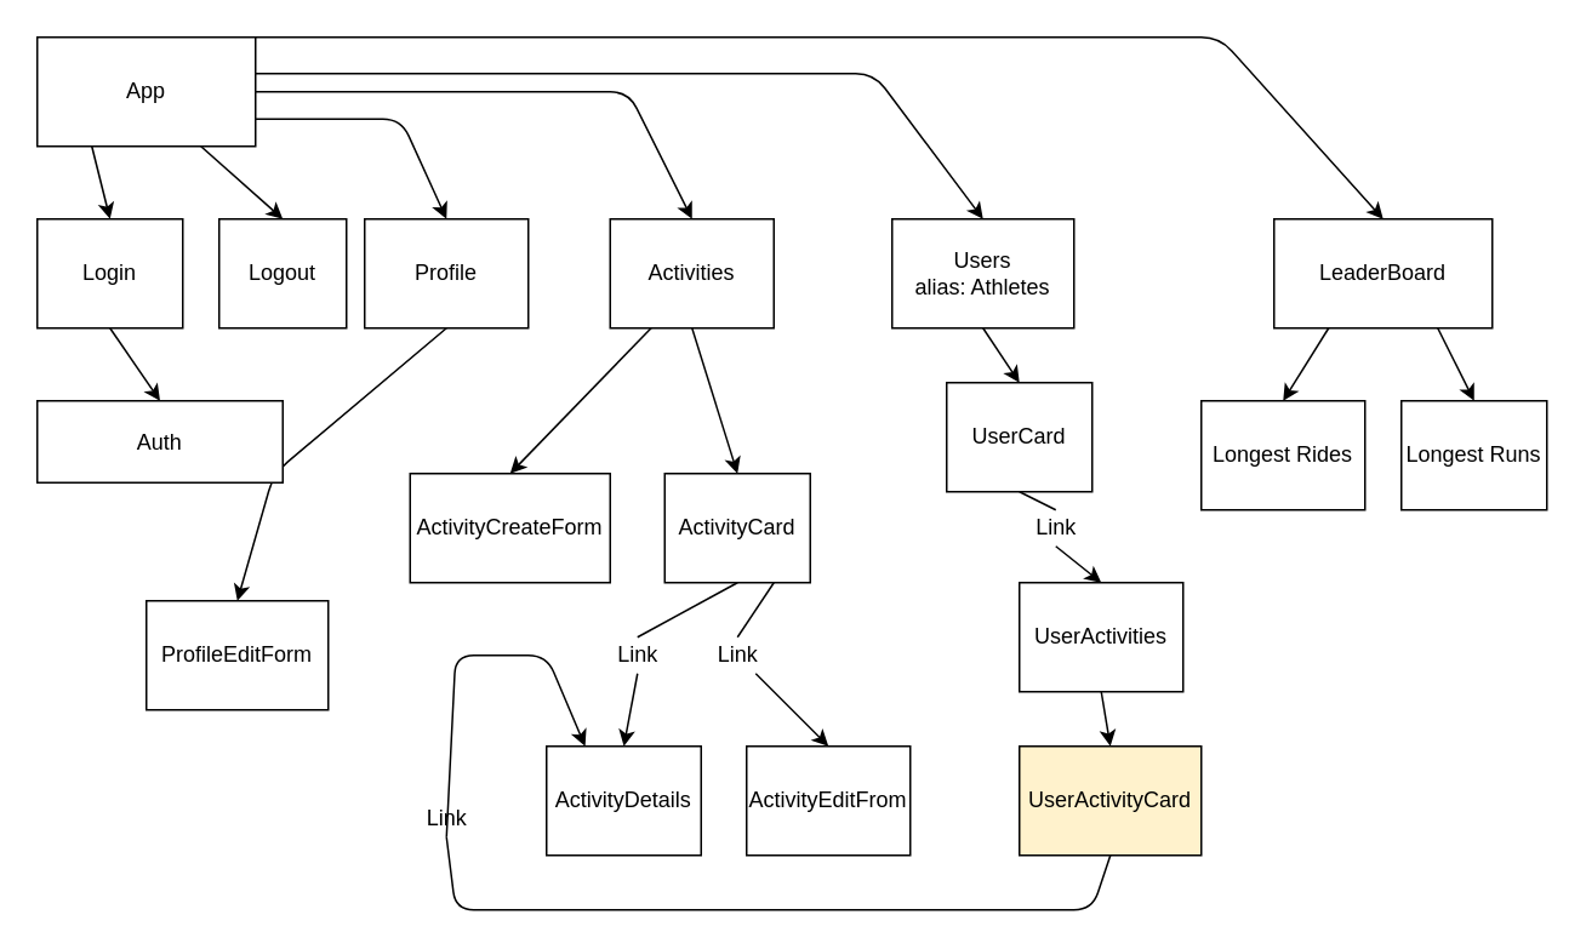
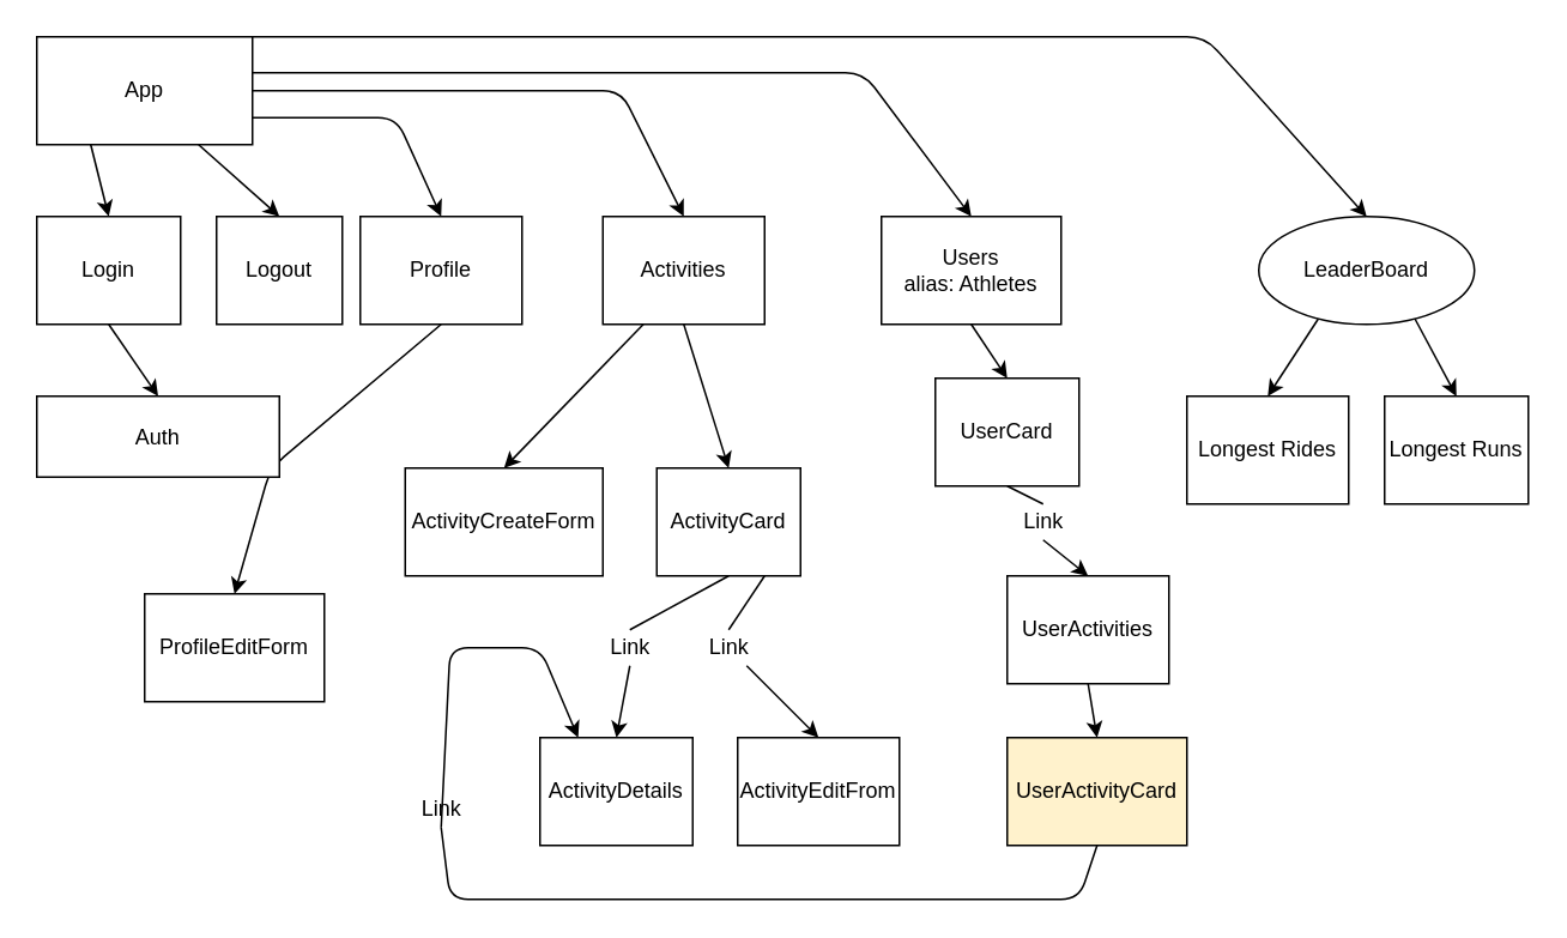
  <mxCell id="0" />
  <mxCell id="1" parent="0" />
  <mxCell id="2" style="edgeStyle=none;html=1;exitX=1;exitY=0;exitDx=0;exitDy=0;entryX=0.5;entryY=0;entryDx=0;entryDy=0;" edge="1" parent="1" source="8" target="28"><mxGeometry relative="1" as="geometry"><mxPoint x="760" y="34.667" as="targetPoint" /><Array as="points"><mxPoint x="670" y="20" /></Array></mxGeometry></mxCell>
  <mxCell id="3" style="edgeStyle=none;html=1;entryX=0.5;entryY=0;entryDx=0;entryDy=0;" edge="1" parent="1" target="22"><mxGeometry relative="1" as="geometry"><mxPoint x="620" y="50.667" as="targetPoint" /><mxPoint x="140" y="40" as="sourcePoint" /><Array as="points"><mxPoint x="480" y="40" /></Array></mxGeometry></mxCell>
  <mxCell id="4" style="edgeStyle=none;html=1;exitX=1;exitY=0.5;exitDx=0;exitDy=0;entryX=0.5;entryY=0;entryDx=0;entryDy=0;" edge="1" parent="1" source="8" target="15"><mxGeometry relative="1" as="geometry"><mxPoint x="420" y="65.333" as="targetPoint" /><Array as="points"><mxPoint x="345" y="50" /></Array></mxGeometry></mxCell>
  <mxCell id="5" style="edgeStyle=none;html=1;exitX=1;exitY=0.75;exitDx=0;exitDy=0;entryX=0.5;entryY=0;entryDx=0;entryDy=0;" edge="1" parent="1" source="8" target="12"><mxGeometry relative="1" as="geometry"><mxPoint x="310" y="65.333" as="targetPoint" /><Array as="points"><mxPoint x="220" y="65" /></Array></mxGeometry></mxCell>
  <mxCell id="6" style="edgeStyle=none;html=1;exitX=0.75;exitY=1;exitDx=0;exitDy=0;entryX=0.5;entryY=0;entryDx=0;entryDy=0;" edge="1" parent="1" source="8" target="20"><mxGeometry relative="1" as="geometry" /></mxCell>
  <mxCell id="7" style="edgeStyle=none;html=1;exitX=0.25;exitY=1;exitDx=0;exitDy=0;entryX=0.5;entryY=0;entryDx=0;entryDy=0;" edge="1" parent="1" source="8" target="10"><mxGeometry relative="1" as="geometry" /></mxCell>
  <mxCell id="8" value="App" style="whiteSpace=wrap;html=1;" parent="1" vertex="1"><mxGeometry x="20" width="120" height="60" as="geometry" y="20" /></mxCell>
  <mxCell id="9" style="edgeStyle=none;html=1;exitX=0.5;exitY=1;exitDx=0;exitDy=0;entryX=0.5;entryY=0;entryDx=0;entryDy=0;" parent="1" source="10" edge="1" target="19"><mxGeometry relative="1" as="geometry"><mxPoint x="80" y="210" as="targetPoint" /></mxGeometry></mxCell>
  <mxCell id="10" value="Login" style="whiteSpace=wrap;html=1;" parent="1" vertex="1"><mxGeometry x="20" y="120" width="80" height="60" as="geometry" /></mxCell>
  <mxCell id="11" style="edgeStyle=none;html=1;exitX=0.5;exitY=1;exitDx=0;exitDy=0;entryX=0.5;entryY=0;entryDx=0;entryDy=0;" edge="1" parent="1" source="12" target="41"><mxGeometry relative="1" as="geometry"><mxPoint x="110" y="270" as="targetPoint" /><Array as="points"><mxPoint x="150" y="260" /></Array></mxGeometry></mxCell>
  <mxCell id="12" value="Profile" style="whiteSpace=wrap;html=1;" parent="1" vertex="1"><mxGeometry x="200" y="120" width="90" height="60" as="geometry" /></mxCell>
  <mxCell id="13" style="edgeStyle=none;html=1;exitX=0.5;exitY=1;exitDx=0;exitDy=0;entryX=0.5;entryY=0;entryDx=0;entryDy=0;" edge="1" parent="1" source="15" target="18"><mxGeometry relative="1" as="geometry" /></mxCell>
  <mxCell id="14" style="edgeStyle=none;html=1;exitX=0.25;exitY=1;exitDx=0;exitDy=0;entryX=0.5;entryY=0;entryDx=0;entryDy=0;" edge="1" parent="1" source="15" target="31"><mxGeometry relative="1" as="geometry" /></mxCell>
  <mxCell id="15" value="Activities" style="whiteSpace=wrap;html=1;" parent="1" vertex="1"><mxGeometry x="335" y="120" width="90" height="60" as="geometry" /></mxCell>
  <mxCell id="16" style="edgeStyle=none;html=1;exitX=0.5;exitY=1;exitDx=0;exitDy=0;entryX=0.5;entryY=0;entryDx=0;entryDy=0;startArrow=none;" edge="1" parent="1" source="33" target="32"><mxGeometry relative="1" as="geometry"><mxPoint x="330" y="400" as="targetPoint" /></mxGeometry></mxCell>
  <mxCell id="17" style="edgeStyle=none;html=1;exitX=0.75;exitY=1;exitDx=0;exitDy=0;entryX=0.5;entryY=0;entryDx=0;entryDy=0;startArrow=none;" edge="1" parent="1" source="35" target="23"><mxGeometry relative="1" as="geometry" /></mxCell>
  <mxCell id="18" value="ActivityCard" style="whiteSpace=wrap;html=1;" parent="1" vertex="1"><mxGeometry x="365" y="260" width="80" height="60" as="geometry" /></mxCell>
  <mxCell id="19" value="Auth" style="whiteSpace=wrap;html=1;" parent="1" vertex="1"><mxGeometry x="20" y="220" width="135" height="45" as="geometry" /></mxCell>
  <mxCell id="20" value="Logout" style="whiteSpace=wrap;html=1;" parent="1" vertex="1"><mxGeometry x="120" y="120" width="70" height="60" as="geometry" /></mxCell>
  <mxCell id="21" style="edgeStyle=none;html=1;exitX=0.5;exitY=1;exitDx=0;exitDy=0;entryX=0.5;entryY=0;entryDx=0;entryDy=0;" edge="1" parent="1" source="22" target="43"><mxGeometry relative="1" as="geometry" /></mxCell>
  <mxCell id="22" value="Users&lt;br&gt;alias: Athletes" style="whiteSpace=wrap;html=1;" vertex="1" parent="1"><mxGeometry x="490" y="120" width="100" height="60" as="geometry" /></mxCell>
  <mxCell id="23" value="ActivityEditFrom" style="whiteSpace=wrap;html=1;" vertex="1" parent="1"><mxGeometry x="410" y="410" width="90" height="60" as="geometry" /></mxCell>
  <mxCell id="24" style="edgeStyle=none;html=1;exitX=0.5;exitY=1;exitDx=0;exitDy=0;entryX=0.5;entryY=0;entryDx=0;entryDy=0;" edge="1" parent="1" source="25" target="38"><mxGeometry relative="1" as="geometry" /></mxCell>
  <mxCell id="25" value="UserActivities" style="whiteSpace=wrap;html=1;" vertex="1" parent="1"><mxGeometry x="560" y="320" width="90" height="60" as="geometry" /></mxCell>
  <mxCell id="26" style="edgeStyle=none;html=1;exitX=0.75;exitY=1;exitDx=0;exitDy=0;entryX=0.5;entryY=0;entryDx=0;entryDy=0;" edge="1" source="28" parent="1" target="29"><mxGeometry relative="1" as="geometry"><mxPoint x="610" y="210" as="targetPoint" /></mxGeometry></mxCell>
  <mxCell id="27" style="edgeStyle=none;html=1;exitX=0.25;exitY=1;exitDx=0;exitDy=0;entryX=0.5;entryY=0;entryDx=0;entryDy=0;" edge="1" source="28" parent="1" target="30"><mxGeometry relative="1" as="geometry"><mxPoint x="560" y="280" as="targetPoint" /></mxGeometry></mxCell>
- <mxCell id="28" value="LeaderBoard" style="whiteSpace=wrap;html=1;" vertex="1" parent="1"><mxGeometry x="700" y="120" width="120" height="60" as="geometry" /></mxCell>
+ <mxCell id="28" value="LeaderBoard" style="ellipse;whiteSpace=wrap;html=1;" vertex="1" parent="1"><mxGeometry x="700" y="120" width="120" height="60" as="geometry" /></mxCell>
  <mxCell id="29" value="Longest Runs" style="whiteSpace=wrap;html=1;" vertex="1" parent="1"><mxGeometry x="770" y="220" width="80" height="60" as="geometry" /></mxCell>
  <mxCell id="30" value="Longest Rides" style="whiteSpace=wrap;html=1;" vertex="1" parent="1"><mxGeometry x="660" y="220" width="90" height="60" as="geometry" /></mxCell>
  <mxCell id="31" value="ActivityCreateForm" style="whiteSpace=wrap;html=1;" vertex="1" parent="1"><mxGeometry x="225" y="260" width="110" height="60" as="geometry" /></mxCell>
  <mxCell id="32" value="ActivityDetails" style="whiteSpace=wrap;html=1;" vertex="1" parent="1"><mxGeometry x="300" y="410" width="85" height="60" as="geometry" /></mxCell>
  <mxCell id="33" value="Link" style="text;html=1;align=center;verticalAlign=middle;resizable=0;points=[];autosize=1;strokeColor=none;fillColor=none;" vertex="1" parent="1"><mxGeometry x="330" y="350" width="40" height="20" as="geometry" /></mxCell>
  <mxCell id="34" value="" style="edgeStyle=none;html=1;exitX=0.5;exitY=1;exitDx=0;exitDy=0;entryX=0.5;entryY=0;entryDx=0;entryDy=0;endArrow=none;" edge="1" parent="1" source="18" target="33"><mxGeometry relative="1" as="geometry"><mxPoint x="342.5" y="410" as="targetPoint" /><mxPoint x="350" y="320" as="sourcePoint" /></mxGeometry></mxCell>
  <mxCell id="35" value="Link" style="text;html=1;align=center;verticalAlign=middle;resizable=0;points=[];autosize=1;strokeColor=none;fillColor=none;" vertex="1" parent="1"><mxGeometry x="385" y="350" width="40" height="20" as="geometry" /></mxCell>
  <mxCell id="36" value="" style="edgeStyle=none;html=1;exitX=0.75;exitY=1;exitDx=0;exitDy=0;entryX=0.5;entryY=0;entryDx=0;entryDy=0;endArrow=none;" edge="1" parent="1" source="18" target="35"><mxGeometry relative="1" as="geometry"><mxPoint x="370" y="320" as="sourcePoint" /><mxPoint x="455" y="410" as="targetPoint" /></mxGeometry></mxCell>
  <mxCell id="37" style="edgeStyle=none;html=1;exitX=0.5;exitY=1;exitDx=0;exitDy=0;entryX=0.25;entryY=0;entryDx=0;entryDy=0;startArrow=none;" edge="1" parent="1" source="39" target="32"><mxGeometry relative="1" as="geometry"><mxPoint x="320" y="360" as="targetPoint" /><Array as="points"><mxPoint x="250" y="360" /><mxPoint x="300" y="360" /></Array></mxGeometry></mxCell>
  <mxCell id="38" value="UserActivityCard" style="whiteSpace=wrap;html=1;fillColor=#fff2cc;" vertex="1" parent="1"><mxGeometry x="560" y="410" width="100" height="60" as="geometry" /></mxCell>
  <mxCell id="39" value="Link" style="text;html=1;align=center;verticalAlign=middle;resizable=0;points=[];autosize=1;strokeColor=none;fillColor=none;" vertex="1" parent="1"><mxGeometry x="225" y="440" width="40" height="20" as="geometry" /></mxCell>
  <mxCell id="40" value="" style="edgeStyle=none;html=1;exitX=0.5;exitY=1;exitDx=0;exitDy=0;endArrow=none;" edge="1" parent="1" source="38"><mxGeometry relative="1" as="geometry"><mxPoint x="245" y="460" as="targetPoint" /><mxPoint x="550" y="370" as="sourcePoint" /><Array as="points"><mxPoint x="600" y="500" /><mxPoint x="250" y="500" /></Array></mxGeometry></mxCell>
  <mxCell id="41" value="ProfileEditForm" style="whiteSpace=wrap;html=1;" vertex="1" parent="1"><mxGeometry x="80" y="330" width="100" height="60" as="geometry" /></mxCell>
  <mxCell id="42" style="edgeStyle=none;html=1;exitX=0.5;exitY=1;exitDx=0;exitDy=0;entryX=0.5;entryY=0;entryDx=0;entryDy=0;startArrow=none;" edge="1" parent="1" source="44" target="25"><mxGeometry relative="1" as="geometry" /></mxCell>
  <mxCell id="43" value="UserCard" style="whiteSpace=wrap;html=1;" vertex="1" parent="1"><mxGeometry x="520" y="210" width="80" height="60" as="geometry" /></mxCell>
  <mxCell id="44" value="Link" style="text;html=1;align=center;verticalAlign=middle;resizable=0;points=[];autosize=1;strokeColor=none;fillColor=none;" vertex="1" parent="1"><mxGeometry x="560" y="280" width="40" height="20" as="geometry" /></mxCell>
  <mxCell id="45" value="" style="edgeStyle=none;html=1;exitX=0.5;exitY=1;exitDx=0;exitDy=0;entryX=0.5;entryY=0;entryDx=0;entryDy=0;endArrow=none;" edge="1" parent="1" source="43" target="44"><mxGeometry relative="1" as="geometry"><mxPoint x="560" y="270" as="sourcePoint" /><mxPoint x="605" y="320" as="targetPoint" /></mxGeometry></mxCell>
